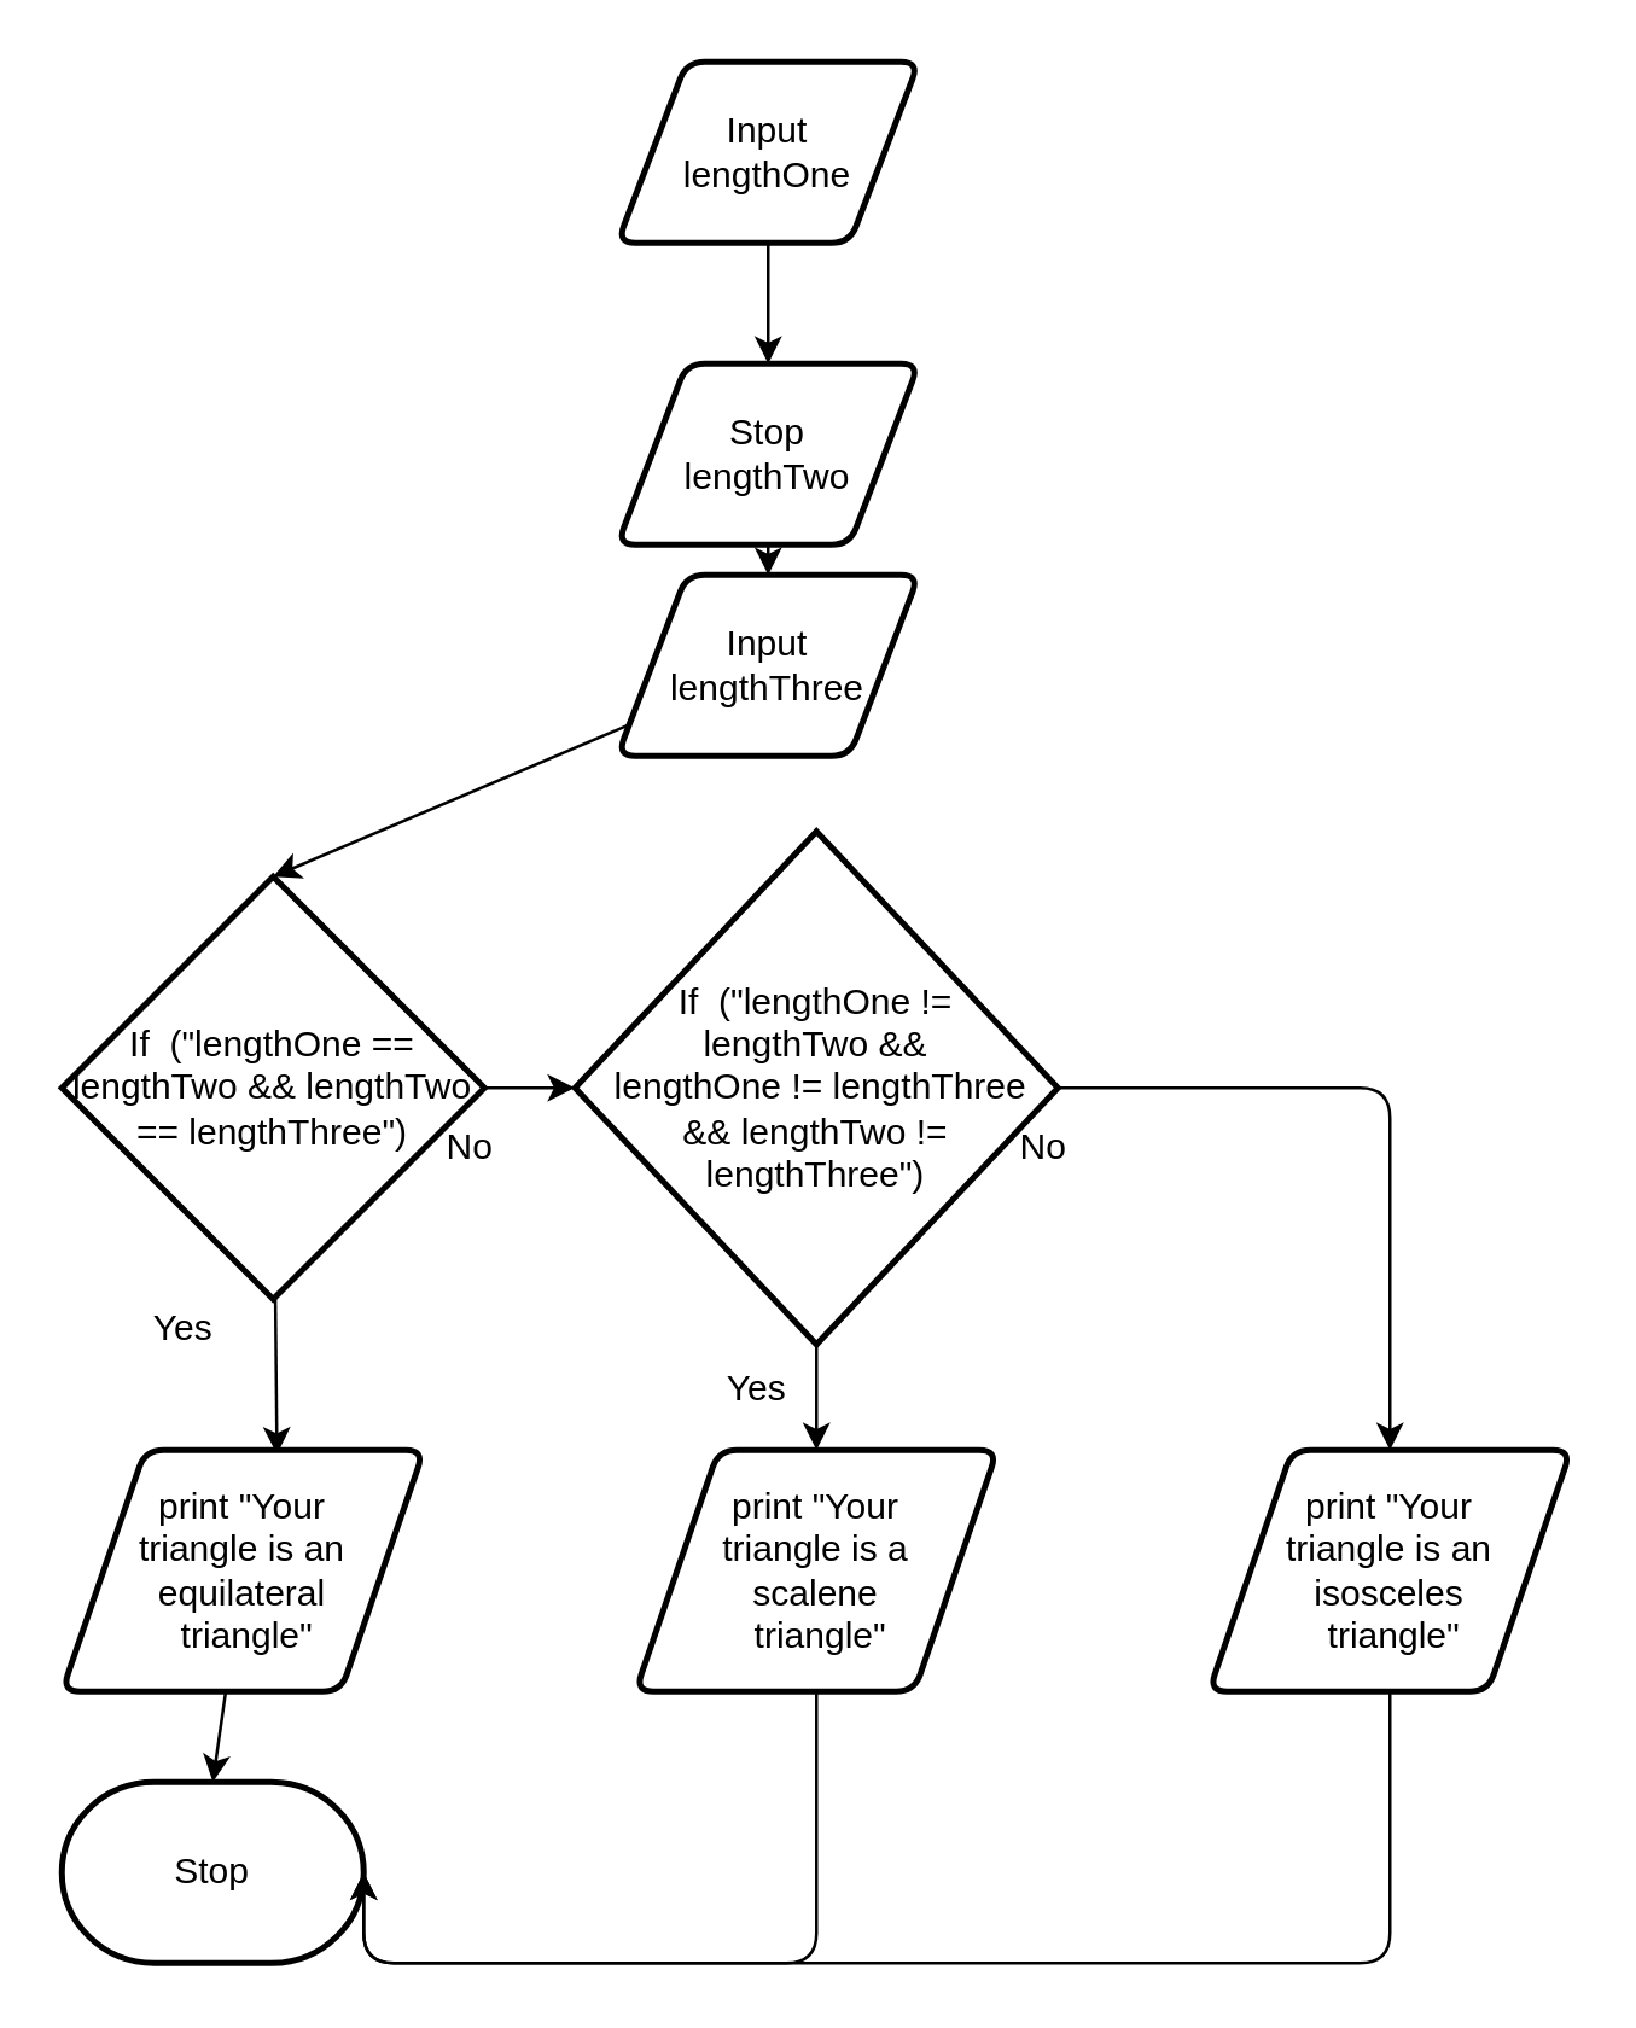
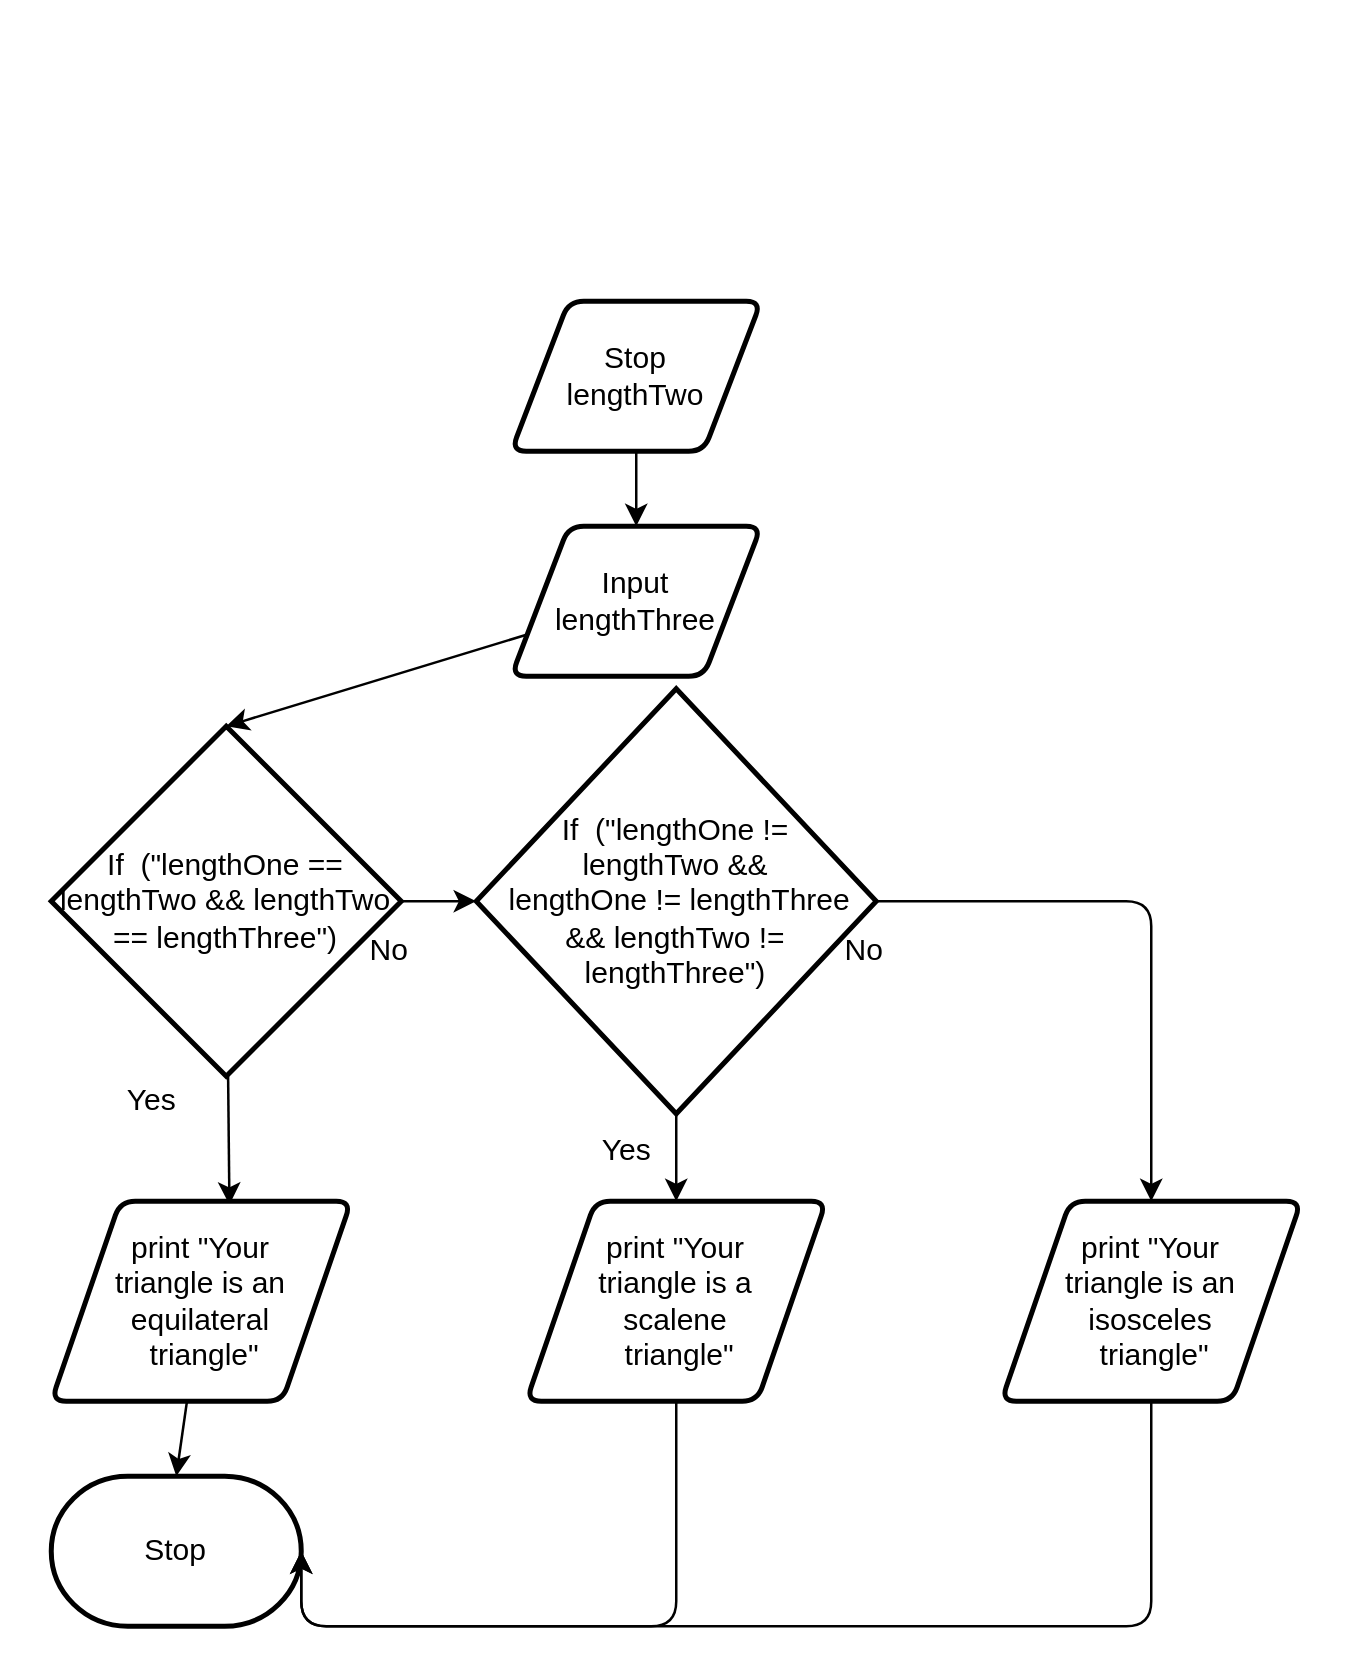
  <mxCell id="0" />
  <mxCell id="1" parent="0" />
- <mxCell id="2" style="edgeStyle=none;html=1;" edge="1" parent="1" source="3" target="5"><mxGeometry relative="1" as="geometry" /></mxCell>
- <mxCell id="3" value="Input &lt;br&gt;lengthOne" style="shape=parallelogram;html=1;strokeWidth=2;perimeter=parallelogramPerimeter;whiteSpace=wrap;rounded=1;arcSize=12;size=0.23;" vertex="1" parent="1"><mxGeometry x="204" y="20" width="100" height="60" as="geometry" /></mxCell>
  <mxCell id="4" style="edgeStyle=none;html=1;entryX=0.5;entryY=0;entryDx=0;entryDy=0;" edge="1" parent="1" source="5" target="7"><mxGeometry relative="1" as="geometry" /></mxCell>
  <mxCell id="5" value="Stop &lt;br&gt;lengthTwo" style="shape=parallelogram;html=1;strokeWidth=2;perimeter=parallelogramPerimeter;whiteSpace=wrap;rounded=1;arcSize=12;size=0.23;" vertex="1" parent="1"><mxGeometry x="204" y="120" width="100" height="60" as="geometry" /></mxCell>
  <mxCell id="6" style="edgeStyle=none;html=1;entryX=0.5;entryY=0;entryDx=0;entryDy=0;entryPerimeter=0;" edge="1" parent="1" source="7" target="10"><mxGeometry relative="1" as="geometry" /></mxCell>
- <mxCell id="7" value="Input &lt;br&gt;lengthThree" style="shape=parallelogram;html=1;strokeWidth=2;perimeter=parallelogramPerimeter;whiteSpace=wrap;rounded=1;arcSize=12;size=0.23;direction=east;" vertex="1" parent="1"><mxGeometry x="204" y="190" width="100" height="60" as="geometry" /></mxCell>
+ <mxCell id="7" value="Input &lt;br&gt;lengthThree" style="shape=parallelogram;html=1;strokeWidth=2;perimeter=parallelogramPerimeter;whiteSpace=wrap;rounded=1;arcSize=12;size=0.23;direction=east;" vertex="1" parent="1"><mxGeometry x="204" y="210" width="100" height="60" as="geometry" /></mxCell>
  <mxCell id="8" style="edgeStyle=none;html=1;entryX=0.594;entryY=0.018;entryDx=0;entryDy=0;entryPerimeter=0;" edge="1" parent="1" source="10" target="12"><mxGeometry relative="1" as="geometry" /></mxCell>
  <mxCell id="9" style="edgeStyle=none;html=1;entryX=0;entryY=0.5;entryDx=0;entryDy=0;entryPerimeter=0;" edge="1" parent="1" source="10" target="18"><mxGeometry relative="1" as="geometry" /></mxCell>
  <mxCell id="10" value="If&amp;nbsp; (&quot;lengthOne == lengthTwo &amp;amp;&amp;amp; lengthTwo == lengthThree&quot;)" style="strokeWidth=2;html=1;shape=mxgraph.flowchart.decision;whiteSpace=wrap;" vertex="1" parent="1"><mxGeometry x="20" y="290" width="140" height="140" as="geometry" /></mxCell>
  <mxCell id="11" style="edgeStyle=none;html=1;entryX=0.5;entryY=0;entryDx=0;entryDy=0;entryPerimeter=0;" edge="1" parent="1" source="12" target="14"><mxGeometry relative="1" as="geometry" /></mxCell>
  <mxCell id="12" value="print &quot;Your&lt;br&gt;triangle is an equilateral&lt;br&gt;&amp;nbsp;triangle&quot;" style="shape=parallelogram;html=1;strokeWidth=2;perimeter=parallelogramPerimeter;whiteSpace=wrap;rounded=1;arcSize=12;size=0.23;" vertex="1" parent="1"><mxGeometry x="20" y="480" width="120" height="80" as="geometry" /></mxCell>
  <mxCell id="13" value="Yes" style="text;html=1;align=center;verticalAlign=middle;resizable=0;points=[];autosize=1;strokeColor=none;fillColor=none;" vertex="1" parent="1"><mxGeometry x="40" y="430" width="40" height="20" as="geometry" /></mxCell>
  <mxCell id="14" value="Stop" style="strokeWidth=2;html=1;shape=mxgraph.flowchart.terminator;whiteSpace=wrap;" vertex="1" parent="1"><mxGeometry x="20" y="590" width="100" height="60" as="geometry" /></mxCell>
  <mxCell id="15" value="No" style="text;html=1;align=center;verticalAlign=middle;resizable=0;points=[];autosize=1;strokeColor=none;fillColor=none;" vertex="1" parent="1"><mxGeometry x="140" y="370" width="30" height="20" as="geometry" /></mxCell>
  <mxCell id="16" style="edgeStyle=none;html=1;entryX=0.5;entryY=0;entryDx=0;entryDy=0;" edge="1" parent="1" source="18" target="20"><mxGeometry relative="1" as="geometry" /></mxCell>
  <mxCell id="17" style="edgeStyle=orthogonalEdgeStyle;html=1;entryX=0.5;entryY=0;entryDx=0;entryDy=0;" edge="1" parent="1" source="18" target="24"><mxGeometry relative="1" as="geometry" /></mxCell>
  <mxCell id="18" value="If&amp;nbsp; (&quot;lengthOne != &lt;br&gt;lengthTwo &amp;amp;&amp;amp;&lt;br&gt;&amp;nbsp;lengthOne != lengthThree &amp;amp;&amp;amp; lengthTwo != lengthThree&quot;)" style="strokeWidth=2;html=1;shape=mxgraph.flowchart.decision;whiteSpace=wrap;" vertex="1" parent="1"><mxGeometry x="190" y="275" width="160" height="170" as="geometry" /></mxCell>
  <mxCell id="19" style="edgeStyle=orthogonalEdgeStyle;html=1;entryX=1;entryY=0.5;entryDx=0;entryDy=0;entryPerimeter=0;" edge="1" parent="1" source="20" target="14"><mxGeometry relative="1" as="geometry"><Array as="points"><mxPoint x="270" y="650" /></Array></mxGeometry></mxCell>
  <mxCell id="20" value="print &quot;Your&lt;br&gt;triangle is a &lt;br&gt;scalene&lt;br&gt;&amp;nbsp;triangle&quot;" style="shape=parallelogram;html=1;strokeWidth=2;perimeter=parallelogramPerimeter;whiteSpace=wrap;rounded=1;arcSize=12;size=0.23;" vertex="1" parent="1"><mxGeometry x="210" y="480" width="120" height="80" as="geometry" /></mxCell>
  <mxCell id="21" value="Yes" style="text;html=1;align=center;verticalAlign=middle;resizable=0;points=[];autosize=1;strokeColor=none;fillColor=none;" vertex="1" parent="1"><mxGeometry x="230" y="450" width="40" height="20" as="geometry" /></mxCell>
  <mxCell id="22" value="No" style="text;html=1;align=center;verticalAlign=middle;resizable=0;points=[];autosize=1;strokeColor=none;fillColor=none;" vertex="1" parent="1"><mxGeometry x="330" y="370" width="30" height="20" as="geometry" /></mxCell>
  <mxCell id="23" style="edgeStyle=orthogonalEdgeStyle;html=1;entryX=1;entryY=0.5;entryDx=0;entryDy=0;entryPerimeter=0;" edge="1" parent="1" source="24" target="14"><mxGeometry relative="1" as="geometry"><Array as="points"><mxPoint x="460" y="650" /></Array></mxGeometry></mxCell>
  <mxCell id="24" value="print &quot;Your&lt;br&gt;triangle is an isosceles&lt;br&gt;&amp;nbsp;triangle&quot;" style="shape=parallelogram;html=1;strokeWidth=2;perimeter=parallelogramPerimeter;whiteSpace=wrap;rounded=1;arcSize=12;size=0.23;" vertex="1" parent="1"><mxGeometry x="400" y="480" width="120" height="80" as="geometry" /></mxCell>
